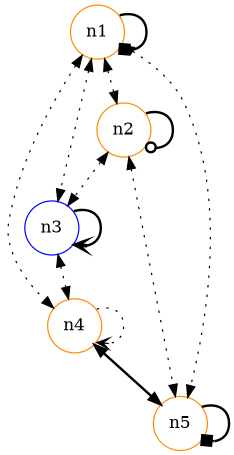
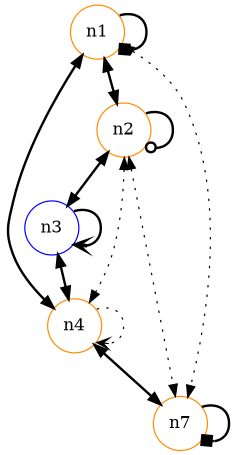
  digraph {
    node [color=darkorange shape=circle]
    edge [style=bold dir=both]
    n1
    n2
    n3 [color=blue]
    n4
-   n5
+   n5 [label=n7]
    n1 -> n1 [arrowhead=box dir=""]
-   n1 -> n2 [style=dotted]
-   n1 -> n3 [style=dotted]
-   n1 -> n4 [style=dotted]
+   n1 -> n2
+   n1 -> n4
    n1 -> n5 [style=dotted]
    n2 -> n2 [arrowhead=odot dir=""]
-   n2 -> n3 [style=dotted]
+   n2 -> n3
+   n2 -> n4 [style=dotted]
    n2 -> n5 [style=dotted]
    n3 -> n3 [arrowhead=vee dir=""]
-   n3 -> n4 [style=dotted]
+   n3 -> n4
    n4 -> n4 [arrowhead=vee style=dotted dir=""]
    n4 -> n5
    n5 -> n5 [arrowhead=box dir=""]
  }
